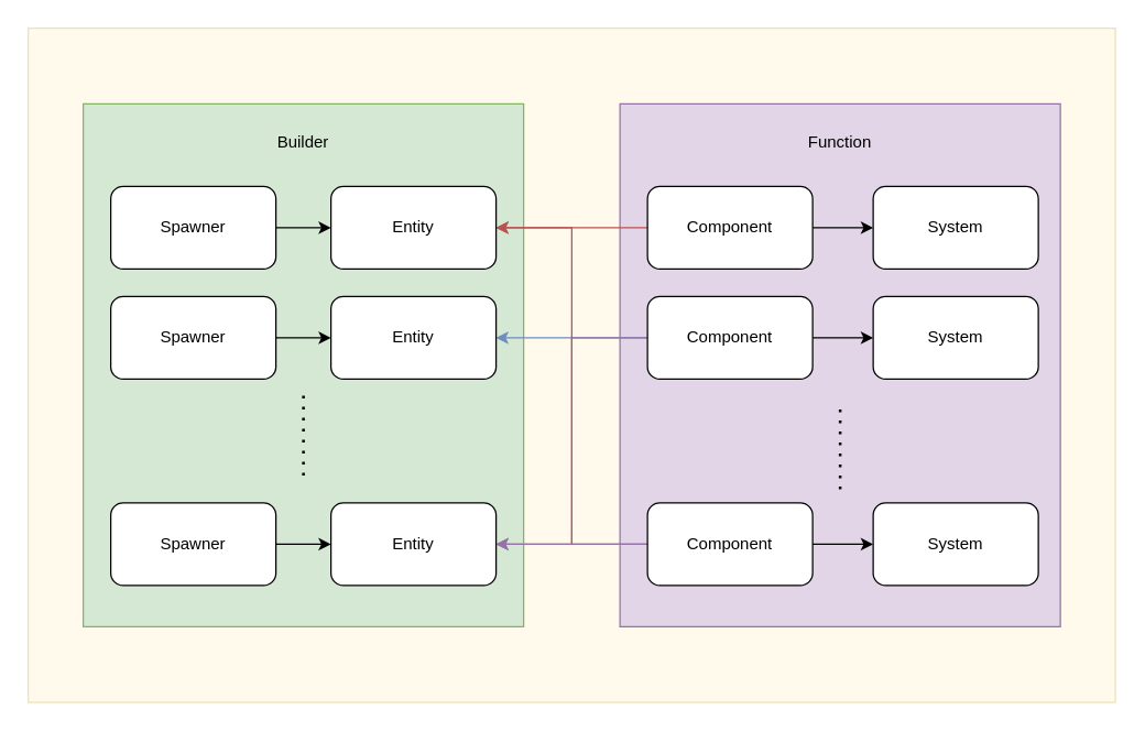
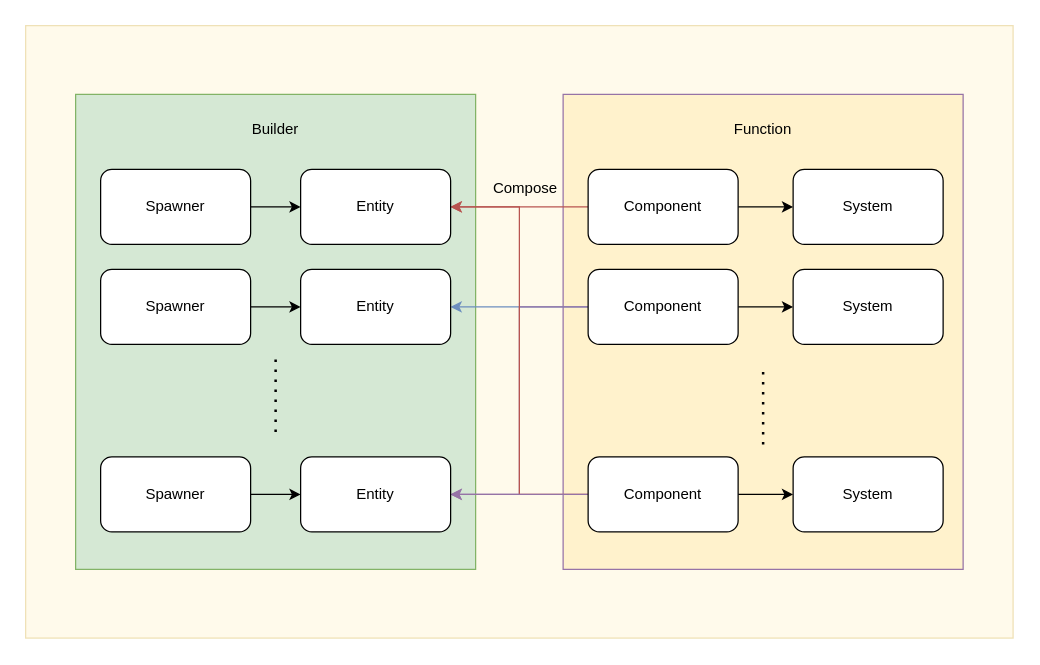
  <mxCell id="0" />
  <mxCell id="1" parent="0" />
  <mxCell id="2" value="" style="rounded=0;whiteSpace=wrap;html=1;opacity=40;fillColor=#fff2cc;strokeColor=#d6b656;" vertex="1" parent="1"><mxGeometry x="20" y="20" width="790" height="490" as="geometry" /></mxCell>
- <mxCell id="3" value="Function" style="rounded=0;whiteSpace=wrap;html=1;verticalAlign=top;fillColor=#e1d5e7;strokeColor=#9673a6;spacing=16;" vertex="1" parent="1"><mxGeometry x="450" y="75" width="320" height="380" as="geometry" /></mxCell>
+ <mxCell id="3" value="Function" style="rounded=0;whiteSpace=wrap;html=1;verticalAlign=top;fillColor=#fff2cc;strokeColor=#9673a6;spacing=16;" vertex="1" parent="1"><mxGeometry x="450" y="75" width="320" height="380" as="geometry" /></mxCell>
  <mxCell id="4" value="Builder" style="rounded=0;whiteSpace=wrap;html=1;verticalAlign=top;fillColor=#d5e8d4;strokeColor=#82b366;spacing=16;" vertex="1" parent="1"><mxGeometry x="60" y="75" width="320" height="380" as="geometry" /></mxCell>
  <mxCell id="5" value="System" style="rounded=1;whiteSpace=wrap;html=1;" vertex="1" parent="1"><mxGeometry x="634" y="135" width="120" height="60" as="geometry" /></mxCell>
  <mxCell id="6" value="" style="edgeStyle=orthogonalEdgeStyle;rounded=0;orthogonalLoop=1;jettySize=auto;html=1;" edge="1" parent="1" source="8" target="5"><mxGeometry relative="1" as="geometry" /></mxCell>
  <mxCell id="7" value="" style="edgeStyle=orthogonalEdgeStyle;rounded=0;orthogonalLoop=1;jettySize=auto;html=1;fillColor=#f8cecc;strokeColor=#b85450;" edge="1" parent="1" source="8" target="22"><mxGeometry relative="1" as="geometry" /></mxCell>
  <mxCell id="8" value="Component" style="rounded=1;whiteSpace=wrap;html=1;" vertex="1" parent="1"><mxGeometry x="470" y="135" width="120" height="60" as="geometry" /></mxCell>
  <mxCell id="9" value="System" style="rounded=1;whiteSpace=wrap;html=1;" vertex="1" parent="1"><mxGeometry x="634" y="215" width="120" height="60" as="geometry" /></mxCell>
  <mxCell id="10" value="" style="edgeStyle=orthogonalEdgeStyle;rounded=0;orthogonalLoop=1;jettySize=auto;html=1;" edge="1" parent="1" source="13" target="9"><mxGeometry relative="1" as="geometry" /></mxCell>
  <mxCell id="11" value="" style="edgeStyle=orthogonalEdgeStyle;rounded=0;orthogonalLoop=1;jettySize=auto;html=1;fillColor=#dae8fc;strokeColor=#6c8ebf;" edge="1" parent="1" source="13" target="25"><mxGeometry relative="1" as="geometry" /></mxCell>
  <mxCell id="12" style="edgeStyle=orthogonalEdgeStyle;rounded=0;orthogonalLoop=1;jettySize=auto;html=1;entryX=1;entryY=0.5;entryDx=0;entryDy=0;fillColor=#e1d5e7;strokeColor=#9673a6;" edge="1" parent="1" source="13" target="29"><mxGeometry relative="1" as="geometry" /></mxCell>
  <mxCell id="13" value="Component" style="rounded=1;whiteSpace=wrap;html=1;" vertex="1" parent="1"><mxGeometry x="470" y="215" width="120" height="60" as="geometry" /></mxCell>
  <mxCell id="14" value="System" style="rounded=1;whiteSpace=wrap;html=1;" vertex="1" parent="1"><mxGeometry x="634" y="365" width="120" height="60" as="geometry" /></mxCell>
  <mxCell id="15" value="" style="edgeStyle=orthogonalEdgeStyle;rounded=0;orthogonalLoop=1;jettySize=auto;html=1;" edge="1" parent="1" source="18" target="14"><mxGeometry relative="1" as="geometry" /></mxCell>
  <mxCell id="16" style="edgeStyle=orthogonalEdgeStyle;rounded=0;orthogonalLoop=1;jettySize=auto;html=1;entryX=1;entryY=0.5;entryDx=0;entryDy=0;fontColor=#000000;fillColor=#f8cecc;strokeColor=#b85450;" edge="1" parent="1" source="18" target="22"><mxGeometry relative="1" as="geometry" /></mxCell>
  <mxCell id="17" style="edgeStyle=orthogonalEdgeStyle;rounded=0;orthogonalLoop=1;jettySize=auto;html=1;entryX=1;entryY=0.5;entryDx=0;entryDy=0;fillColor=#e1d5e7;strokeColor=#9673a6;" edge="1" parent="1" source="18" target="29"><mxGeometry relative="1" as="geometry" /></mxCell>
  <mxCell id="18" value="Component" style="rounded=1;whiteSpace=wrap;html=1;" vertex="1" parent="1"><mxGeometry x="470" y="365" width="120" height="60" as="geometry" /></mxCell>
  <mxCell id="19" value="" style="endArrow=none;dashed=1;html=1;dashPattern=1 3;strokeWidth=2;rounded=0;" edge="1" parent="1"><mxGeometry width="50" height="50" relative="1" as="geometry"><mxPoint x="610" y="355" as="sourcePoint" /><mxPoint x="610" y="295" as="targetPoint" /></mxGeometry></mxCell>
  <mxCell id="20" value="" style="edgeStyle=orthogonalEdgeStyle;rounded=0;orthogonalLoop=1;jettySize=auto;html=1;" edge="1" parent="1" source="21" target="22"><mxGeometry relative="1" as="geometry" /></mxCell>
  <mxCell id="21" value="Spawner" style="rounded=1;whiteSpace=wrap;html=1;" vertex="1" parent="1"><mxGeometry x="80" y="135" width="120" height="60" as="geometry" /></mxCell>
  <mxCell id="22" value="Entity" style="rounded=1;whiteSpace=wrap;html=1;" vertex="1" parent="1"><mxGeometry x="240" y="135" width="120" height="60" as="geometry" /></mxCell>
  <mxCell id="23" value="" style="edgeStyle=orthogonalEdgeStyle;rounded=0;orthogonalLoop=1;jettySize=auto;html=1;" edge="1" parent="1" source="24" target="25"><mxGeometry relative="1" as="geometry" /></mxCell>
  <mxCell id="24" value="Spawner" style="rounded=1;whiteSpace=wrap;html=1;" vertex="1" parent="1"><mxGeometry x="80" y="215" width="120" height="60" as="geometry" /></mxCell>
  <mxCell id="25" value="Entity" style="rounded=1;whiteSpace=wrap;html=1;" vertex="1" parent="1"><mxGeometry x="240" y="215" width="120" height="60" as="geometry" /></mxCell>
  <mxCell id="26" value="" style="endArrow=none;dashed=1;html=1;dashPattern=1 3;strokeWidth=2;rounded=0;" edge="1" parent="1"><mxGeometry width="50" height="50" relative="1" as="geometry"><mxPoint x="220" y="345" as="sourcePoint" /><mxPoint x="220" y="285" as="targetPoint" /></mxGeometry></mxCell>
  <mxCell id="27" value="" style="edgeStyle=orthogonalEdgeStyle;rounded=0;orthogonalLoop=1;jettySize=auto;html=1;" edge="1" parent="1" source="28" target="29"><mxGeometry relative="1" as="geometry" /></mxCell>
  <mxCell id="28" value="Spawner" style="rounded=1;whiteSpace=wrap;html=1;" vertex="1" parent="1"><mxGeometry x="80" y="365" width="120" height="60" as="geometry" /></mxCell>
  <mxCell id="29" value="Entity" style="rounded=1;whiteSpace=wrap;html=1;" vertex="1" parent="1"><mxGeometry x="240" y="365" width="120" height="60" as="geometry" /></mxCell>
+ <mxCell id="30" value="Compose" style="text;html=1;align=center;verticalAlign=middle;whiteSpace=wrap;rounded=0;" vertex="1" parent="1"><mxGeometry x="390" y="135" width="60" height="30" as="geometry" /></mxCell>
